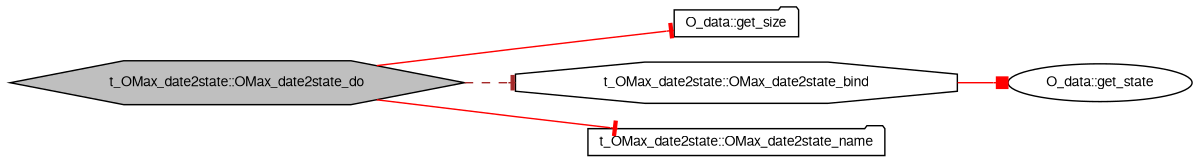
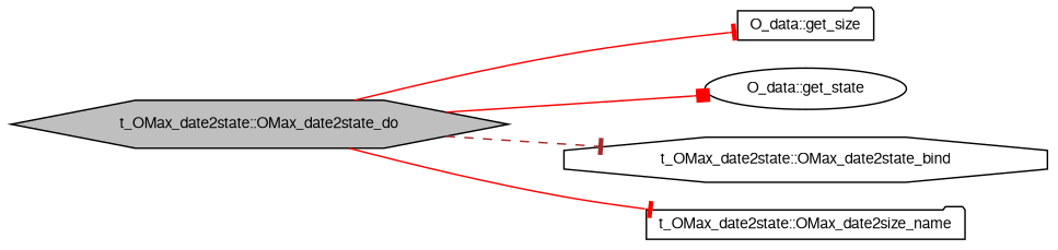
  digraph {
    rankdir=LR
    node [color=black fontname=FreeSans fontsize=10 shape=folder]
    edge [arrowhead=tee color=red fontname=FreeSans fontsize=10 labelfontname=FreeSans labelfontsize=10 style=solid]
    n1 [fillcolor=grey75 fontcolor=black height=0.2 label="t_OMax_date2state::OMax_date2state_do" shape=hexagon style=filled width=0.4]
    n2 [height=0.2 label="O_data::get_size" width=0.4]
    n3 [height=0.2 label="O_data::get_state" shape=ellipse width=0.4]
    n4 [height=0.2 label="t_OMax_date2state::OMax_date2state_bind" shape=octagon width=0.4]
-   n5 [height=0.2 label="t_OMax_date2state::OMax_date2state_name" width=0.4]
+   n5 [height=0.2 label="t_OMax_date2state::OMax_date2size_name" width=0.4]
    n1 -> n2
-   n4 -> n3 [arrowhead=box]
+   n1 -> n3 [arrowhead=box]
    n1 -> n4 [color=brown style=dashed]
    n1 -> n5
  }
